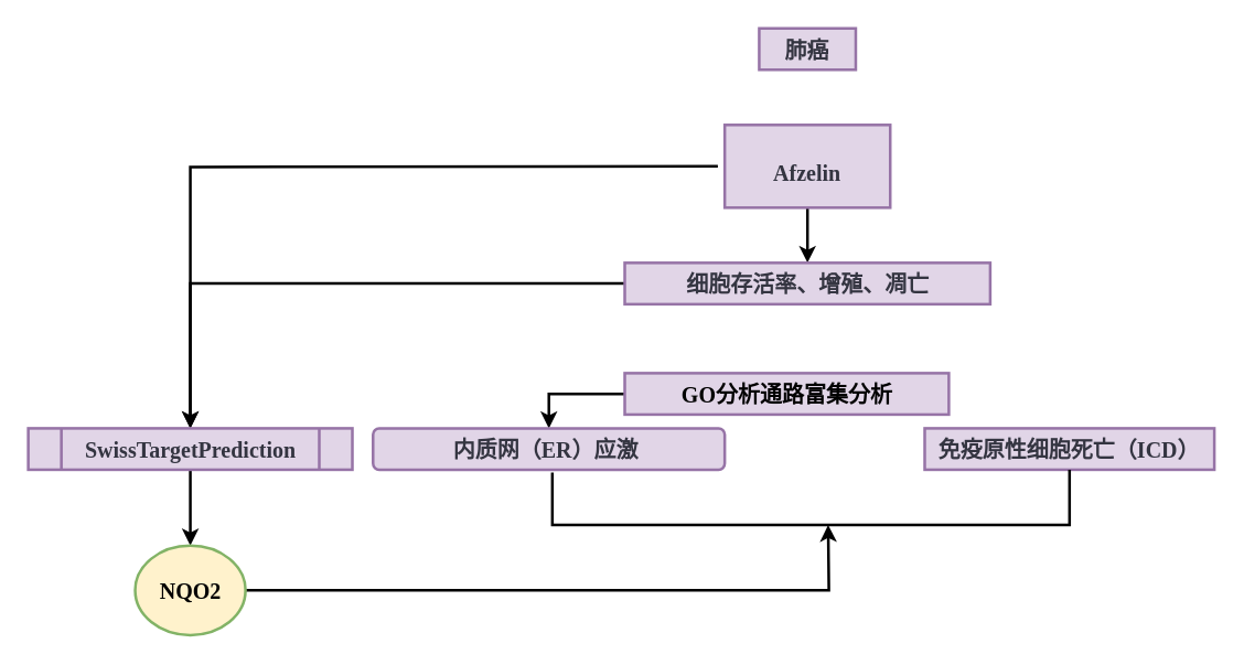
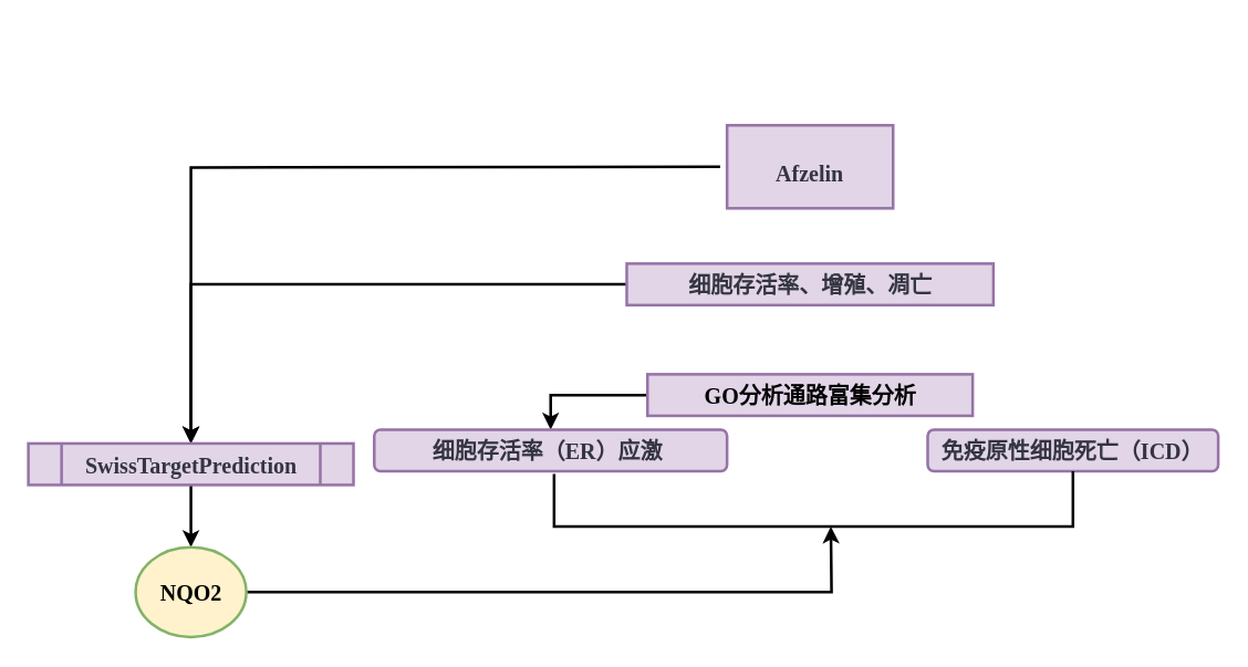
  <mxCell id="0" />
  <mxCell id="1" parent="0" />
- <mxCell id="2" value="&lt;span style=&quot;color: rgb(52, 53, 65); font-size: 16px; font-style: normal; font-variant-ligatures: normal; font-variant-caps: normal; letter-spacing: normal; orphans: 2; text-indent: 0px; text-transform: none; widows: 2; word-spacing: 0px; -webkit-text-stroke-width: 0px; text-decoration-thickness: initial; text-decoration-style: initial; text-decoration-color: initial; float: none; display: inline !important;&quot;&gt;肺癌&lt;/span&gt;" style="text;whiteSpace=wrap;html=1;fillColor=#e1d5e7;strokeColor=#9673a6;align=center;fontSize=16;fontFamily=Times New Roman;fontStyle=1;strokeWidth=2;" vertex="1" parent="1"><mxGeometry x="550" y="20" width="70" height="30" as="geometry" /></mxCell>
- <mxCell id="3" value="" style="edgeStyle=orthogonalEdgeStyle;rounded=0;orthogonalLoop=1;jettySize=auto;html=1;fontSize=16;fontFamily=Times New Roman;fontStyle=1;strokeWidth=2;" edge="1" parent="1" source="4" target="6"><mxGeometry relative="1" as="geometry" /></mxCell>
  <mxCell id="4" value="&#10;&lt;span style=&quot;color: rgb(52, 53, 65); font-size: 16px; font-style: normal; font-variant-ligatures: normal; font-variant-caps: normal; letter-spacing: normal; orphans: 2; text-align: start; text-indent: 0px; text-transform: none; widows: 2; word-spacing: 0px; -webkit-text-stroke-width: 0px; text-decoration-thickness: initial; text-decoration-style: initial; text-decoration-color: initial; float: none; display: inline !important;&quot;&gt;Afzelin&lt;/span&gt;&#10;&#10;" style="whiteSpace=wrap;html=1;verticalAlign=top;fillColor=#e1d5e7;strokeColor=#9673a6;gradientColor=none;fontSize=16;fontFamily=Times New Roman;fontStyle=1;strokeWidth=2;" vertex="1" parent="1"><mxGeometry x="525" y="90" width="120" height="60" as="geometry" /></mxCell>
  <mxCell id="5" value="" style="edgeStyle=orthogonalEdgeStyle;rounded=0;orthogonalLoop=1;jettySize=auto;html=1;fontSize=16;fontFamily=Times New Roman;fontStyle=1;strokeWidth=2;" edge="1" parent="1" source="6" target="13"><mxGeometry relative="1" as="geometry" /></mxCell>
  <mxCell id="6" value="&lt;span style=&quot;color: rgb(52, 53, 65); font-size: 16px; font-style: normal; font-variant-ligatures: normal; font-variant-caps: normal; letter-spacing: normal; orphans: 2; text-align: start; text-indent: 0px; text-transform: none; widows: 2; word-spacing: 0px; -webkit-text-stroke-width: 0px; text-decoration-thickness: initial; text-decoration-style: initial; text-decoration-color: initial; float: none; display: inline !important;&quot;&gt;细胞存活率、增殖、凋亡 &lt;/span&gt;&lt;br style=&quot;font-size: 16px;&quot;&gt;" style="whiteSpace=wrap;html=1;verticalAlign=top;fillColor=#e1d5e7;strokeColor=#9673a6;gradientColor=none;fontSize=16;fontFamily=Times New Roman;fontStyle=1;strokeWidth=2;" vertex="1" parent="1"><mxGeometry x="452.5" y="190" width="265" height="30" as="geometry" /></mxCell>
  <mxCell id="7" value="" style="edgeStyle=orthogonalEdgeStyle;rounded=0;orthogonalLoop=1;jettySize=auto;html=1;exitX=0;exitY=0.5;exitDx=0;exitDy=0;fontSize=16;fontFamily=Times New Roman;fontStyle=1;strokeWidth=2;" edge="1" parent="1" source="9" target="10"><mxGeometry relative="1" as="geometry" /></mxCell>
  <mxCell id="8" value="" style="edgeStyle=orthogonalEdgeStyle;rounded=0;orthogonalLoop=1;jettySize=auto;html=1;fontSize=16;fontFamily=Times New Roman;fontStyle=1;strokeWidth=2;" edge="1" parent="1" target="13"><mxGeometry relative="1" as="geometry"><mxPoint x="520" y="120" as="sourcePoint" /></mxGeometry></mxCell>
- <mxCell id="9" value=" GO分析通路富集分析 " style="whiteSpace=wrap;html=1;verticalAlign=top;fillColor=#e1d5e7;strokeColor=#9673a6;gradientColor=none;fontSize=16;fontFamily=Times New Roman;fontStyle=1;strokeWidth=2;" vertex="1" parent="1"><mxGeometry x="452.5" y="270" width="235" height="30" as="geometry" /></mxCell>
- <mxCell id="10" value="&lt;span style=&quot;color: rgb(52, 53, 65); font-size: 16px; font-style: normal; font-variant-ligatures: normal; font-variant-caps: normal; letter-spacing: normal; orphans: 2; text-align: start; text-indent: 0px; text-transform: none; widows: 2; word-spacing: 0px; -webkit-text-stroke-width: 0px; text-decoration-thickness: initial; text-decoration-style: initial; text-decoration-color: initial; float: none; display: inline !important;&quot;&gt;内质网（ER）应激&amp;nbsp;&lt;/span&gt;" style="rounded=1;whiteSpace=wrap;html=1;verticalAlign=top;fillColor=#e1d5e7;strokeColor=#9673a6;gradientColor=none;fontSize=16;fontFamily=Times New Roman;fontStyle=1;strokeWidth=2;" vertex="1" parent="1"><mxGeometry x="270" y="310" width="255" height="30" as="geometry" /></mxCell>
- <mxCell id="11" value="&lt;span style=&quot;color: rgb(52, 53, 65); font-size: 16px; font-style: normal; font-variant-ligatures: normal; font-variant-caps: normal; letter-spacing: normal; orphans: 2; text-align: start; text-indent: 0px; text-transform: none; widows: 2; word-spacing: 0px; -webkit-text-stroke-width: 0px; text-decoration-thickness: initial; text-decoration-style: initial; text-decoration-color: initial; float: none; display: inline !important;&quot;&gt;免疫原性细胞死亡（ICD）&lt;/span&gt;&lt;br style=&quot;font-size: 16px;&quot;&gt;" style="whiteSpace=wrap;html=1;verticalAlign=top;fillColor=#e1d5e7;strokeColor=#9673a6;gradientColor=none;labelBackgroundColor=none;fontSize=16;fontFamily=Times New Roman;fontStyle=1;strokeWidth=2;rounded=0;" vertex="1" parent="1"><mxGeometry x="670" y="310" width="210" height="30" as="geometry" /></mxCell>
+ <mxCell id="9" value=" GO分析通路富集分析 " style="whiteSpace=wrap;html=1;verticalAlign=top;fillColor=#e1d5e7;strokeColor=#9673a6;gradientColor=none;fontSize=16;fontFamily=Times New Roman;fontStyle=1;strokeWidth=2;" vertex="1" parent="1"><mxGeometry x="467.5" y="270" width="235" height="30" as="geometry" /></mxCell>
+ <mxCell id="10" value="&lt;span style=&quot;color: rgb(52, 53, 65); font-size: 16px; font-style: normal; font-variant-ligatures: normal; font-variant-caps: normal; letter-spacing: normal; orphans: 2; text-align: start; text-indent: 0px; text-transform: none; widows: 2; word-spacing: 0px; -webkit-text-stroke-width: 0px; text-decoration-thickness: initial; text-decoration-style: initial; text-decoration-color: initial; float: none; display: inline !important;&quot;&gt;细胞存活率（ER）应激&amp;nbsp;&lt;/span&gt;" style="rounded=1;whiteSpace=wrap;html=1;verticalAlign=top;fillColor=#e1d5e7;strokeColor=#9673a6;gradientColor=none;fontSize=16;fontFamily=Times New Roman;fontStyle=1;strokeWidth=2;" vertex="1" parent="1"><mxGeometry x="270" y="310" width="255" height="30" as="geometry" /></mxCell>
+ <mxCell id="11" value="&lt;span style=&quot;color: rgb(52, 53, 65); font-size: 16px; font-style: normal; font-variant-ligatures: normal; font-variant-caps: normal; letter-spacing: normal; orphans: 2; text-align: start; text-indent: 0px; text-transform: none; widows: 2; word-spacing: 0px; -webkit-text-stroke-width: 0px; text-decoration-thickness: initial; text-decoration-style: initial; text-decoration-color: initial; float: none; display: inline !important;&quot;&gt;免疫原性细胞死亡（ICD）&lt;/span&gt;&lt;br style=&quot;font-size: 16px;&quot;&gt;" style="whiteSpace=wrap;html=1;verticalAlign=top;fillColor=#e1d5e7;strokeColor=#9673a6;gradientColor=none;labelBackgroundColor=none;rounded=1;fontSize=16;fontFamily=Times New Roman;fontStyle=1;strokeWidth=2;" vertex="1" parent="1"><mxGeometry x="670" y="310" width="210" height="30" as="geometry" /></mxCell>
  <mxCell id="12" value="" style="edgeStyle=orthogonalEdgeStyle;rounded=0;orthogonalLoop=1;jettySize=auto;html=1;fontSize=16;fontFamily=Times New Roman;fontStyle=1;strokeWidth=2;" edge="1" parent="1" source="13" target="15"><mxGeometry relative="1" as="geometry" /></mxCell>
- <mxCell id="13" value="&lt;span style=&quot;color: rgb(52, 53, 65); font-size: 16px; font-style: normal; font-variant-ligatures: normal; font-variant-caps: normal; letter-spacing: normal; orphans: 2; text-align: start; text-indent: 0px; text-transform: none; widows: 2; word-spacing: 0px; -webkit-text-stroke-width: 0px; text-decoration-thickness: initial; text-decoration-style: initial; text-decoration-color: initial; float: none; display: inline !important;&quot;&gt;SwissTargetPrediction&lt;/span&gt;&lt;br style=&quot;font-size: 16px;&quot;&gt;" style="shape=process;whiteSpace=wrap;html=1;backgroundOutline=1;verticalAlign=top;fillColor=#e1d5e7;strokeColor=#9673a6;gradientColor=none;fontSize=16;fontFamily=Times New Roman;fontStyle=1;strokeWidth=2;" vertex="1" parent="1"><mxGeometry x="20" y="310" width="235" height="30" as="geometry" /></mxCell>
+ <mxCell id="13" value="&lt;span style=&quot;color: rgb(52, 53, 65); font-size: 16px; font-style: normal; font-variant-ligatures: normal; font-variant-caps: normal; letter-spacing: normal; orphans: 2; text-align: start; text-indent: 0px; text-transform: none; widows: 2; word-spacing: 0px; -webkit-text-stroke-width: 0px; text-decoration-thickness: initial; text-decoration-style: initial; text-decoration-color: initial; float: none; display: inline !important;&quot;&gt;SwissTargetPrediction&lt;/span&gt;&lt;br style=&quot;font-size: 16px;&quot;&gt;" style="shape=process;whiteSpace=wrap;html=1;backgroundOutline=1;verticalAlign=top;fillColor=#e1d5e7;strokeColor=#9673a6;gradientColor=none;fontSize=16;fontFamily=Times New Roman;fontStyle=1;strokeWidth=2;" vertex="1" parent="1"><mxGeometry x="20" y="320" width="235" height="30" as="geometry" /></mxCell>
  <mxCell id="14" style="edgeStyle=orthogonalEdgeStyle;rounded=0;orthogonalLoop=1;jettySize=auto;html=1;exitX=1;exitY=0.5;exitDx=0;exitDy=0;fontSize=16;fontFamily=Times New Roman;fontStyle=1;strokeWidth=2;" edge="1" parent="1" source="15"><mxGeometry relative="1" as="geometry"><mxPoint x="600" y="380" as="targetPoint" /></mxGeometry></mxCell>
  <mxCell id="15" value="NQO2" style="ellipse;whiteSpace=wrap;html=1;verticalAlign=middle;fillColor=#fff2cc;strokeColor=#82b366;fontSize=16;align=center;fontStyle=1;fontFamily=Times New Roman;strokeWidth=2;" vertex="1" parent="1"><mxGeometry x="97.5" y="395" width="80" height="65" as="geometry" /></mxCell>
  <mxCell id="16" value="" style="endArrow=none;html=1;rounded=0;entryX=0.5;entryY=1;entryDx=0;entryDy=0;fontSize=16;fontFamily=Times New Roman;fontStyle=1;strokeWidth=2;" edge="1" parent="1" target="11"><mxGeometry width="50" height="50" relative="1" as="geometry"><mxPoint x="400" y="342" as="sourcePoint" /><mxPoint x="770" y="342" as="targetPoint" /><Array as="points"><mxPoint x="400" y="380" /><mxPoint x="580" y="380" /><mxPoint x="775" y="380" /></Array></mxGeometry></mxCell>
